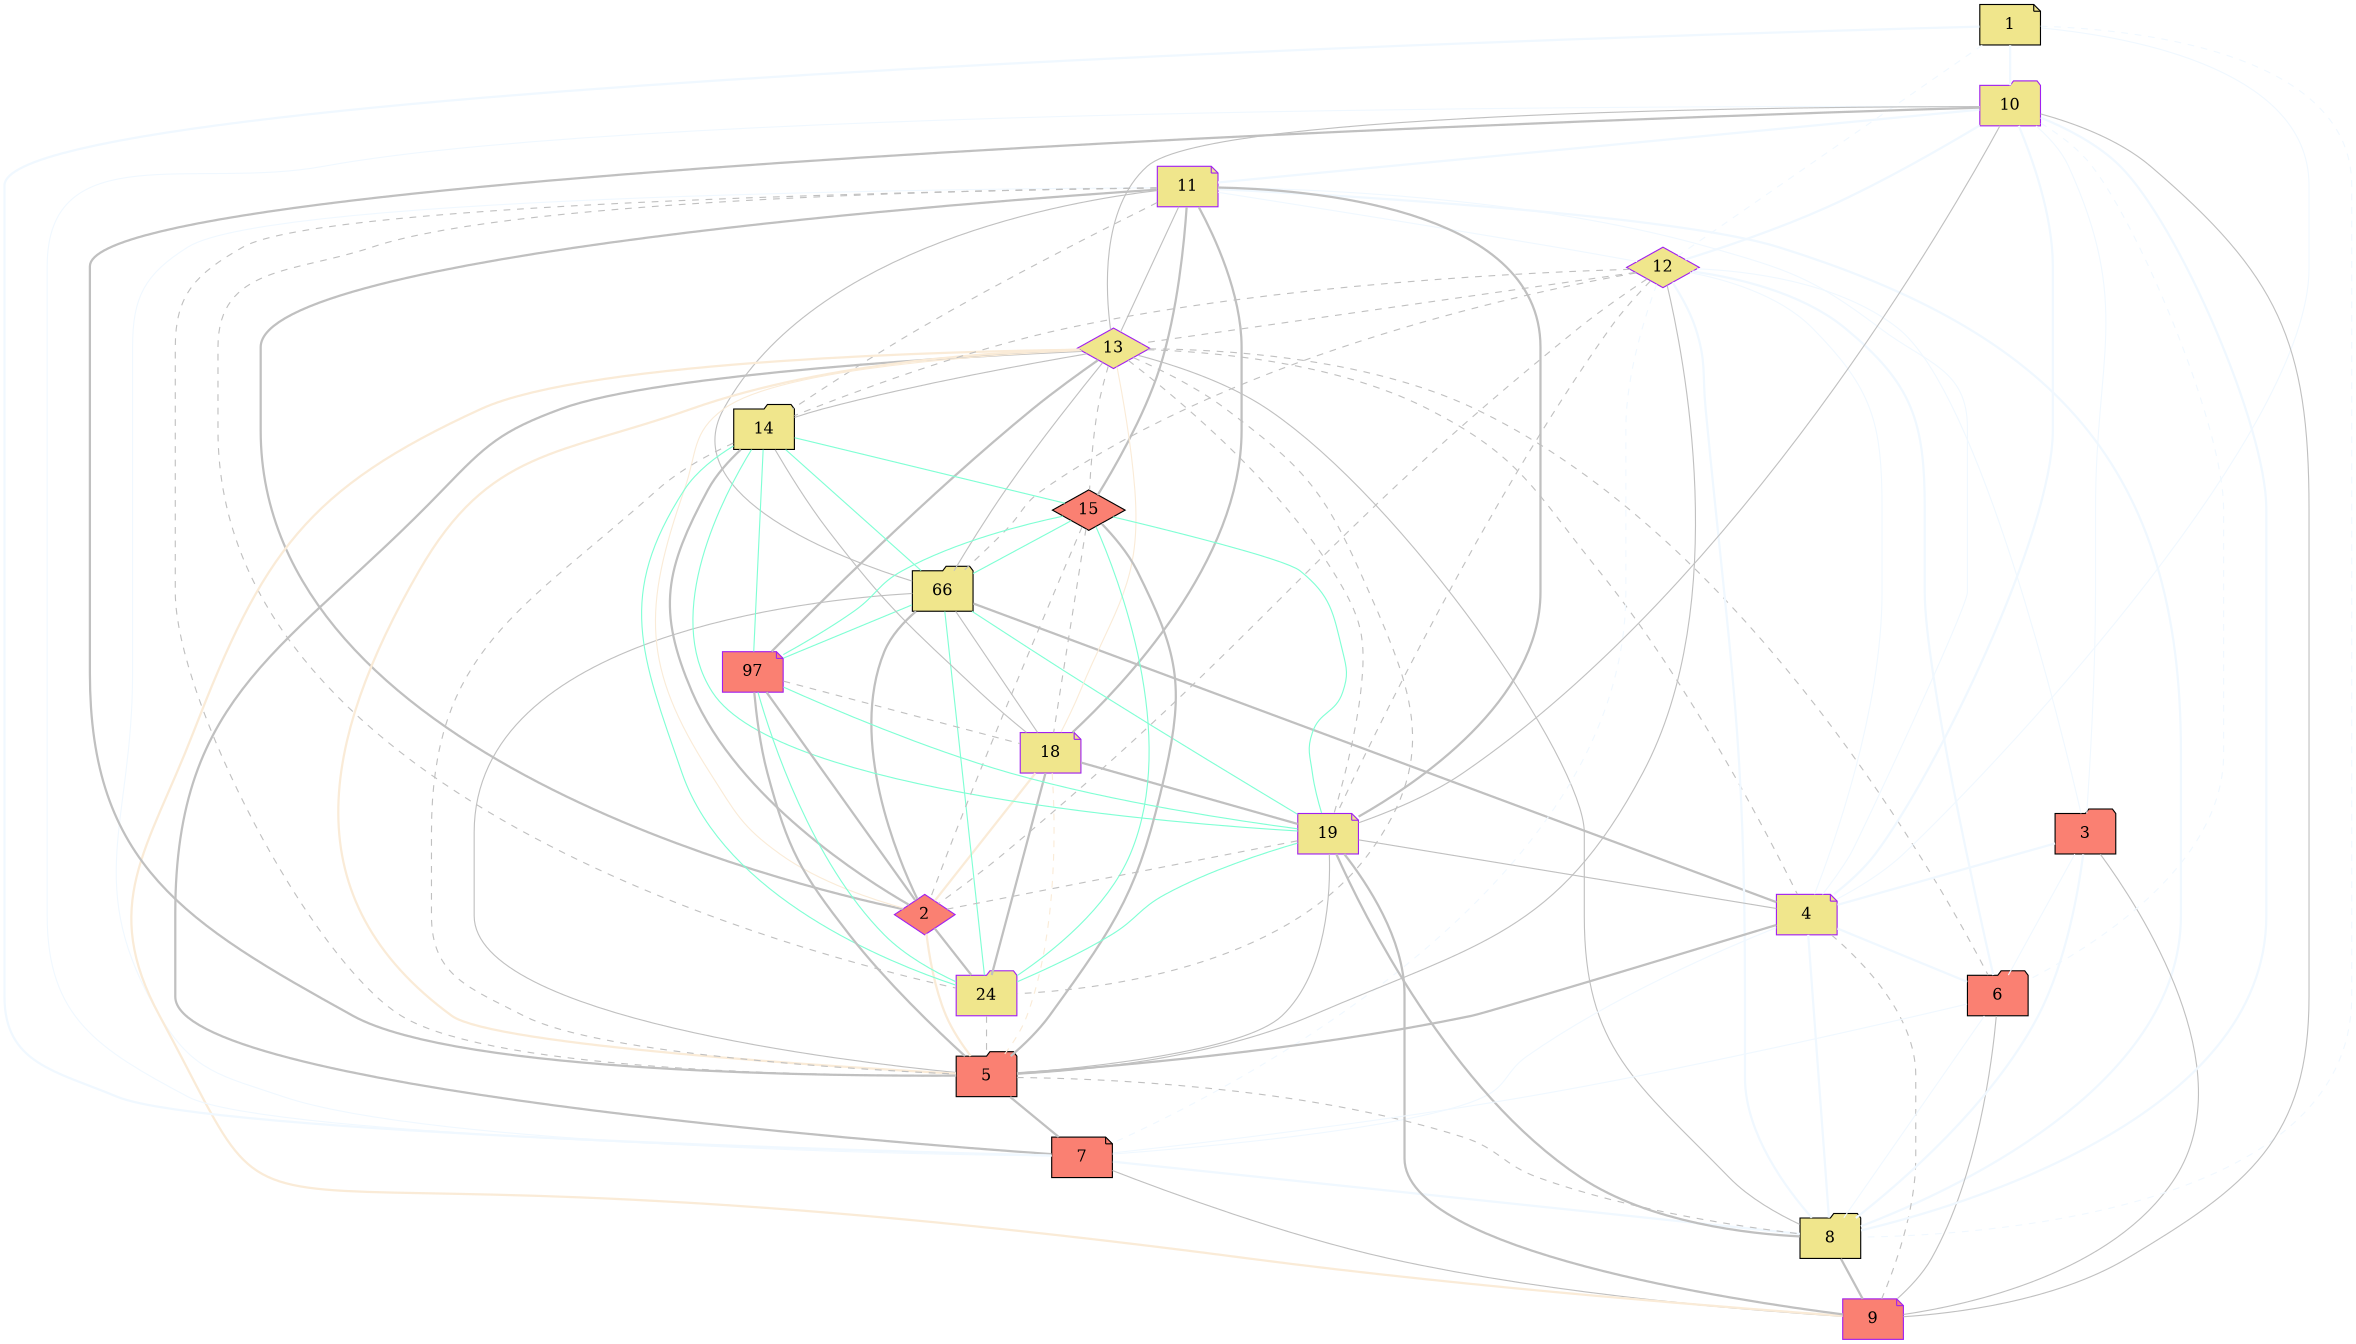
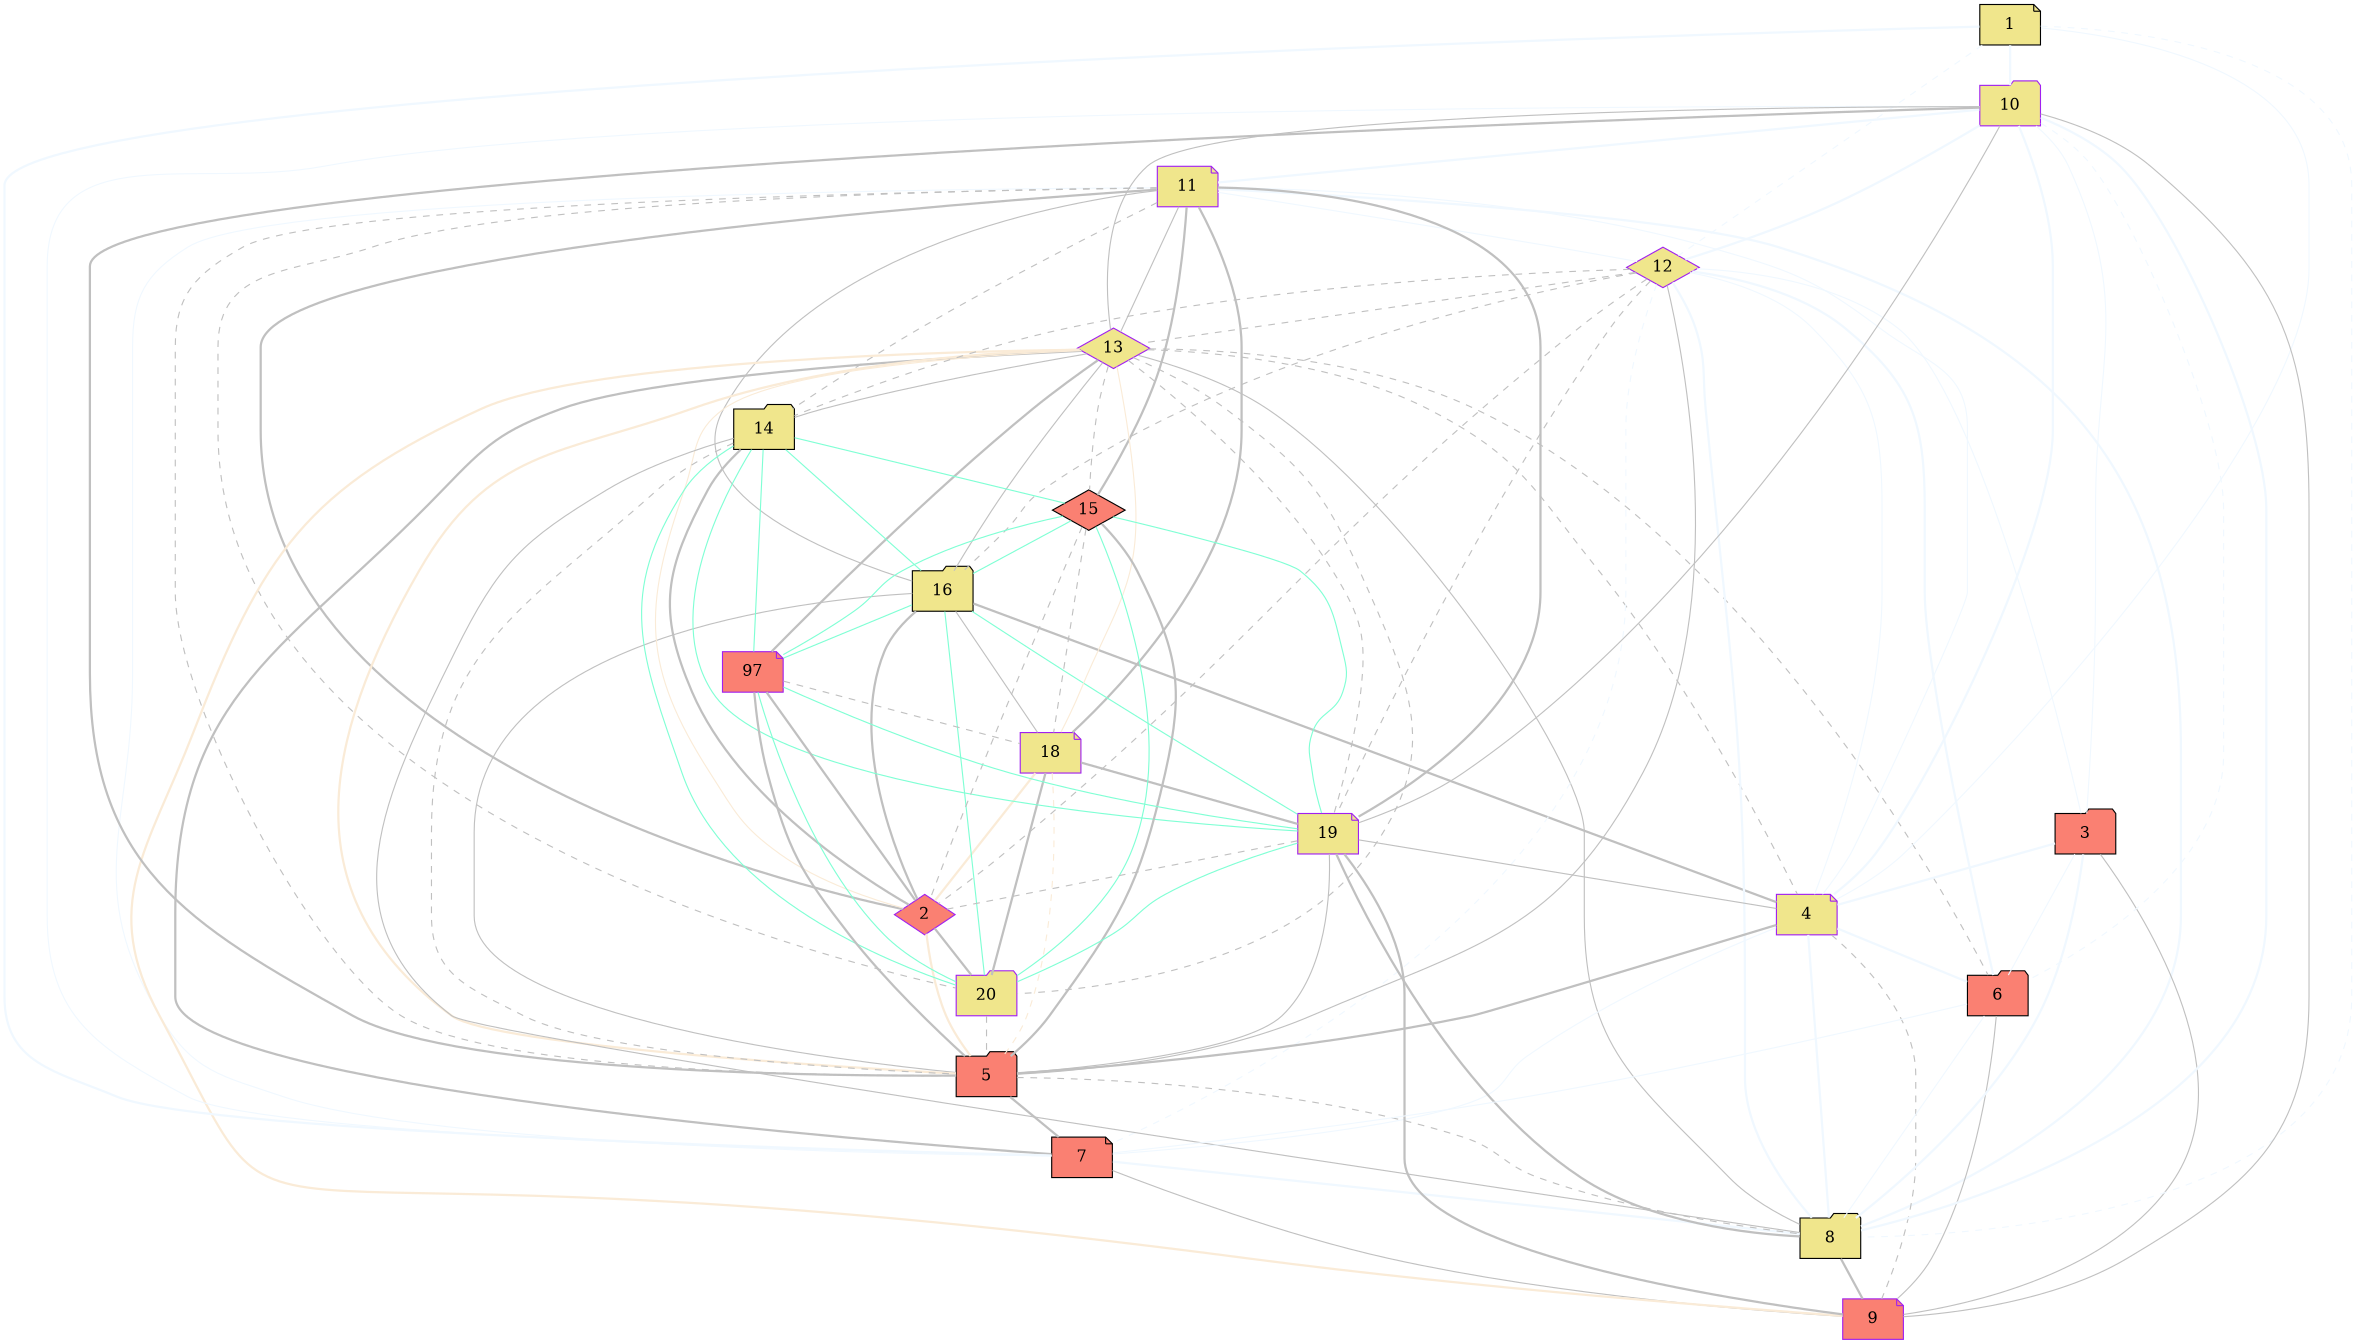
  graph {
    node [color=purple fillcolor=khaki shape=note style=filled]
    edge [color=grey style=bold]
    7 [color=black fillcolor=salmon]
    11
    2 [fillcolor=salmon shape=diamond]
    18
-   16 [color=black shape=folder label=66]
+   16 [color=black shape=folder]
    13 [shape=diamond]
    12 [shape=diamond]
-   20 [shape=folder label=24]
+   20 [shape=folder]
    14 [color=black shape=folder]
    15 [color=black fillcolor=salmon shape=diamond]
    8 [color=black shape=folder]
    4
    19
    5 [color=black fillcolor=salmon shape=folder]
    9 [fillcolor=salmon]
    n16 [fillcolor=salmon label=97]
    6 [color=black fillcolor=salmon shape=folder]
    3 [color=black fillcolor=salmon shape=folder]
    1 [color=black]
    10 [shape=folder]
    7 -- 8 [color=aliceblue]
    7 -- 9 [style=solid]
    11 -- 7 [color=aliceblue style=solid]
    11 -- 2
    11 -- 18
    11 -- 16 [style=solid]
    11 -- 13 [style=solid]
    11 -- 12 [color=aliceblue style=solid]
    11 -- 20 [style=dashed]
    11 -- 14 [style=dashed]
    11 -- 15
    11 -- 8 [color=aliceblue]
    11 -- 4 [color=aliceblue style=solid]
    11 -- 19
    11 -- 5 [style=dashed]
    2 -- 20
    2 -- 5 [color=antiquewhite]
    18 -- 2 [color=antiquewhite]
    18 -- 20
    18 -- 19
    18 -- 5 [color=antiquewhite style=dashed]
    16 -- 2
    16 -- 18 [style=solid]
    16 -- 20 [color=aquamarine style=""]
    16 -- 4
    16 -- 19 [color=aquamarine style=""]
    16 -- 5 [style=solid]
    16 -- n16 [color=aquamarine style=""]
    13 -- 7
    13 -- 2 [color=antiquewhite style=solid]
    13 -- 18 [color=antiquewhite style=solid]
    13 -- 16 [style=solid]
    13 -- 20 [style=dashed]
    13 -- 14 [style=solid]
    13 -- 15 [style=dashed]
    13 -- 8 [style=solid]
    13 -- 4 [style=dashed]
    13 -- 19 [style=dashed]
    13 -- 5 [color=antiquewhite]
    13 -- 9 [color=antiquewhite]
    13 -- n16
    13 -- 6 [style=dashed]
    12 -- 7 [color=aliceblue style=dashed]
    12 -- 2 [style=dashed]
    12 -- 16 [style=dashed]
    12 -- 13 [style=dashed]
    12 -- 14 [style=dashed]
    12 -- 8 [color=aliceblue]
    12 -- 4 [color=aliceblue style=solid]
    12 -- 19 [style=dashed]
    12 -- 5 [style=solid]
    12 -- 6 [color=aliceblue]
    12 -- 3 [color=aliceblue style=solid]
    20 -- 5 [style=dashed]
    14 -- 2
-   14 -- 18 [style=solid]
+   14 -- 8 [style=solid]
    14 -- 16 [color=aquamarine style=""]
    14 -- 20 [color=aquamarine style=""]
    14 -- 15 [color=aquamarine style=""]
    14 -- 19 [color=aquamarine style=""]
    14 -- 5 [style=dashed]
    14 -- n16 [color=aquamarine style=""]
    15 -- 2 [style=dashed]
    15 -- 18 [style=dashed]
    15 -- 16 [color=aquamarine style=""]
    15 -- 20 [color=aquamarine style=""]
    15 -- 19 [color=aquamarine style=""]
    15 -- 5
    15 -- n16 [color=aquamarine style=""]
    8 -- 9
    4 -- 7 [color=aliceblue style=solid]
    4 -- 8 [color=aliceblue]
    4 -- 5
    4 -- 9 [style=dashed]
    4 -- 6 [color=aliceblue]
    19 -- 2 [style=dashed]
    19 -- 20 [color=aquamarine style=""]
    19 -- 8
    19 -- 4 [style=solid]
    19 -- 5 [style=solid]
    19 -- 9
    5 -- 7
    5 -- 8 [style=dashed]
    n16 -- 2
    n16 -- 18 [style=dashed]
    n16 -- 20 [color=aquamarine style=""]
    n16 -- 19 [color=aquamarine style=""]
    n16 -- 5
    6 -- 7 [color=aliceblue style=solid]
    6 -- 8 [color=aliceblue style=solid]
    6 -- 9 [style=solid]
    3 -- 8 [color=aliceblue]
    3 -- 4 [color=aliceblue]
    3 -- 9 [style=solid]
    3 -- 6 [color=aliceblue style=solid]
    1 -- 7 [color=aliceblue]
    1 -- 12 [color=aliceblue style=dashed]
    1 -- 8 [color=aliceblue style=dashed]
    1 -- 4 [color=aliceblue style=solid]
    1 -- 10 [color=aliceblue]
    10 -- 7 [color=aliceblue style=solid]
    10 -- 11 [color=aliceblue]
    10 -- 13 [style=solid]
    10 -- 12 [color=aliceblue]
    10 -- 8 [color=aliceblue]
    10 -- 4 [color=aliceblue]
    10 -- 19 [style=solid]
    10 -- 5
    10 -- 9 [style=solid]
    10 -- 6 [color=aliceblue style=dashed]
    10 -- 3 [color=aliceblue style=solid]
  }
